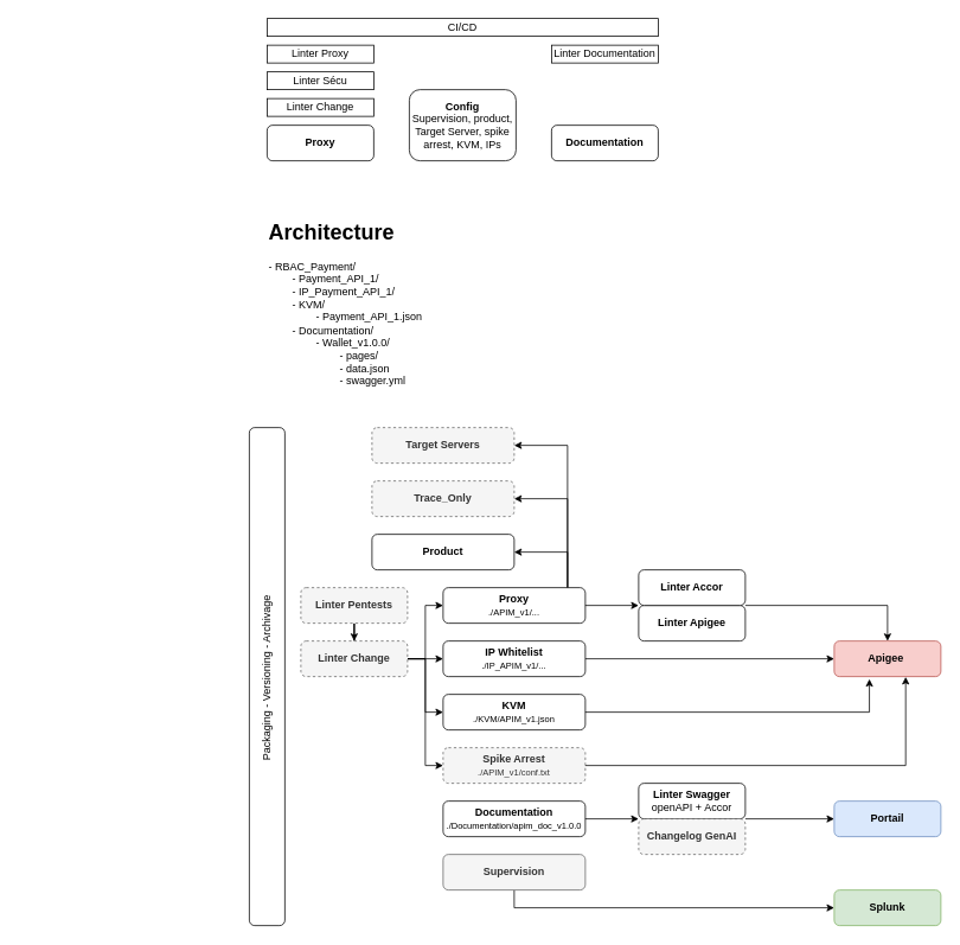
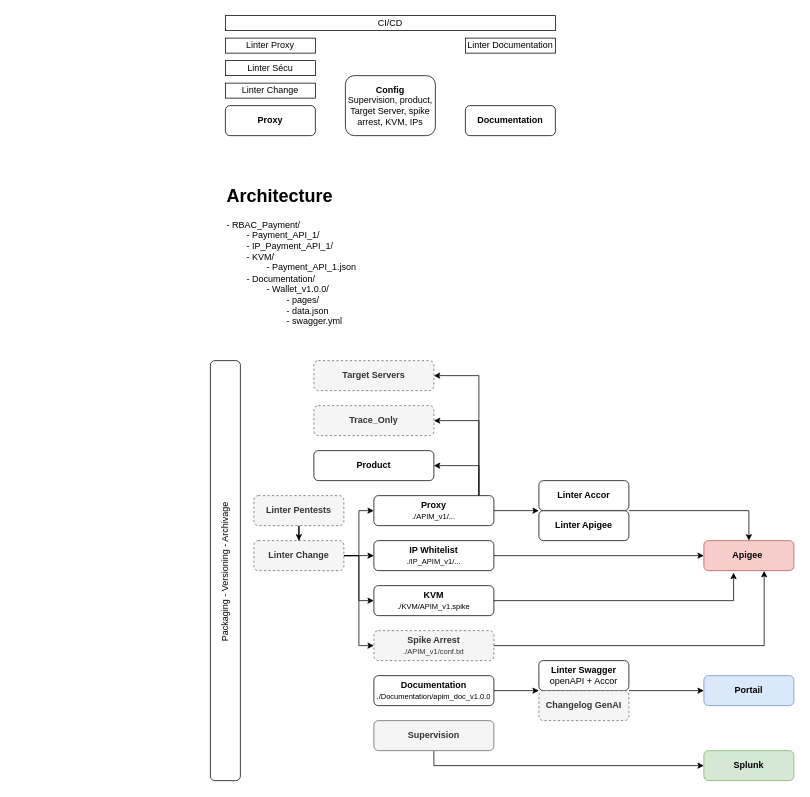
  <mxCell id="0" />
  <mxCell id="1" parent="0" />
  <mxCell id="2" value="&lt;b&gt;Proxy&lt;/b&gt;" style="rounded=1;whiteSpace=wrap;html=1;" vertex="1" parent="1"><mxGeometry x="300" y="140" width="120" height="40" as="geometry" /></mxCell>
  <mxCell id="3" value="&lt;b&gt;Config&lt;/b&gt;&lt;div&gt;Supervision, product, Target Server, spike arrest, KVM, IPs&lt;/div&gt;" style="rounded=1;whiteSpace=wrap;html=1;" vertex="1" parent="1"><mxGeometry x="460" y="100" width="120" height="80" as="geometry" /></mxCell>
  <mxCell id="4" value="&lt;b&gt;Documentation&lt;/b&gt;" style="rounded=1;whiteSpace=wrap;html=1;" vertex="1" parent="1"><mxGeometry x="620" y="140" width="120" height="40" as="geometry" /></mxCell>
  <mxCell id="5" value="CI/CD" style="rounded=0;whiteSpace=wrap;html=1;" vertex="1" parent="1"><mxGeometry x="300" y="20" width="440" height="20" as="geometry" /></mxCell>
  <mxCell id="6" value="Linter Documentation" style="rounded=0;whiteSpace=wrap;html=1;" vertex="1" parent="1"><mxGeometry x="620" y="50" width="120" height="20" as="geometry" /></mxCell>
  <mxCell id="7" value="Linter Proxy" style="rounded=0;whiteSpace=wrap;html=1;" vertex="1" parent="1"><mxGeometry x="300" y="50" width="120" height="20" as="geometry" /></mxCell>
  <mxCell id="8" value="Linter Sécu" style="rounded=0;whiteSpace=wrap;html=1;" vertex="1" parent="1"><mxGeometry x="300" y="80" width="120" height="20" as="geometry" /></mxCell>
  <mxCell id="9" value="Linter Change" style="rounded=0;whiteSpace=wrap;html=1;" vertex="1" parent="1"><mxGeometry x="300" y="110" width="120" height="20" as="geometry" /></mxCell>
  <mxCell id="10" style="edgeStyle=orthogonalEdgeStyle;rounded=0;orthogonalLoop=1;jettySize=auto;html=1;entryX=1;entryY=0.5;entryDx=0;entryDy=0;" edge="1" parent="1" source="13" target="36"><mxGeometry relative="1" as="geometry"><Array as="points"><mxPoint x="638" y="560" /></Array></mxGeometry></mxCell>
  <mxCell id="11" style="edgeStyle=orthogonalEdgeStyle;rounded=0;orthogonalLoop=1;jettySize=auto;html=1;entryX=1;entryY=0.5;entryDx=0;entryDy=0;" edge="1" parent="1" source="13" target="35"><mxGeometry relative="1" as="geometry"><Array as="points"><mxPoint x="638" y="620" /></Array></mxGeometry></mxCell>
  <mxCell id="12" style="edgeStyle=orthogonalEdgeStyle;rounded=0;orthogonalLoop=1;jettySize=auto;html=1;entryX=1;entryY=0.5;entryDx=0;entryDy=0;" edge="1" parent="1" source="13" target="39"><mxGeometry relative="1" as="geometry"><Array as="points"><mxPoint x="638" y="500" /></Array></mxGeometry></mxCell>
  <mxCell id="13" value="&lt;b&gt;Proxy&lt;/b&gt;&lt;br&gt;&lt;font style=&quot;font-size: 10px;&quot;&gt;./APIM_v1/...&lt;/font&gt;" style="rounded=1;whiteSpace=wrap;html=1;" vertex="1" parent="1"><mxGeometry x="498" y="660" width="160" height="40" as="geometry" /></mxCell>
  <mxCell id="14" style="edgeStyle=orthogonalEdgeStyle;rounded=0;orthogonalLoop=1;jettySize=auto;html=1;" edge="1" parent="1" source="15" target="26"><mxGeometry relative="1" as="geometry" /></mxCell>
  <mxCell id="15" value="&lt;b&gt;IP Whitelist&lt;br&gt;&lt;/b&gt;&lt;font style=&quot;font-size: 10px;&quot;&gt;./IP_APIM_v1/...&lt;/font&gt;&lt;b&gt;&lt;/b&gt;" style="rounded=1;whiteSpace=wrap;html=1;" vertex="1" parent="1"><mxGeometry x="498" y="720" width="160" height="40" as="geometry" /></mxCell>
- <mxCell id="16" value="&lt;b&gt;KVM&lt;br&gt;&lt;/b&gt;&lt;font style=&quot;font-size: 10px;&quot;&gt;./KVM/APIM_v1.json&lt;/font&gt;" style="rounded=1;whiteSpace=wrap;html=1;" vertex="1" parent="1"><mxGeometry x="498" y="780" width="160" height="40" as="geometry" /></mxCell>
+ <mxCell id="16" value="&lt;b&gt;KVM&lt;br&gt;&lt;/b&gt;&lt;font style=&quot;font-size: 10px;&quot;&gt;./KVM/APIM_v1.spike&lt;/font&gt;" style="rounded=1;whiteSpace=wrap;html=1;" vertex="1" parent="1"><mxGeometry x="498" y="780" width="160" height="40" as="geometry" /></mxCell>
  <mxCell id="17" value="&lt;b&gt;Spike Arrest&lt;br&gt;&lt;/b&gt;&lt;font style=&quot;font-size: 10px;&quot;&gt;./APIM_v1/conf.txt&lt;/font&gt;" style="rounded=1;whiteSpace=wrap;html=1;dashed=1;fillColor=#f5f5f5;fontColor=#333333;strokeColor=#666666;" vertex="1" parent="1"><mxGeometry x="498" y="840" width="160" height="40" as="geometry" /></mxCell>
  <mxCell id="18" style="edgeStyle=orthogonalEdgeStyle;rounded=0;orthogonalLoop=1;jettySize=auto;html=1;entryX=0.5;entryY=0;entryDx=0;entryDy=0;" edge="1" parent="1" source="19" target="24"><mxGeometry relative="1" as="geometry" /></mxCell>
  <mxCell id="19" value="&lt;b&gt;Linter Pentests&lt;/b&gt;" style="rounded=1;whiteSpace=wrap;html=1;dashed=1;fillColor=#f5f5f5;fontColor=#333333;strokeColor=#666666;" vertex="1" parent="1"><mxGeometry x="338" y="660" width="120" height="40" as="geometry" /></mxCell>
  <mxCell id="20" style="edgeStyle=orthogonalEdgeStyle;rounded=0;orthogonalLoop=1;jettySize=auto;html=1;entryX=0;entryY=0.5;entryDx=0;entryDy=0;" edge="1" parent="1" source="24" target="13"><mxGeometry relative="1" as="geometry"><Array as="points"><mxPoint x="478" y="740" /><mxPoint x="478" y="680" /></Array></mxGeometry></mxCell>
  <mxCell id="21" style="edgeStyle=orthogonalEdgeStyle;rounded=0;orthogonalLoop=1;jettySize=auto;html=1;entryX=0;entryY=0.5;entryDx=0;entryDy=0;" edge="1" parent="1" source="24" target="15"><mxGeometry relative="1" as="geometry" /></mxCell>
  <mxCell id="22" style="edgeStyle=orthogonalEdgeStyle;rounded=0;orthogonalLoop=1;jettySize=auto;html=1;entryX=0;entryY=0.5;entryDx=0;entryDy=0;" edge="1" parent="1" source="24" target="16"><mxGeometry relative="1" as="geometry" /></mxCell>
  <mxCell id="23" style="edgeStyle=orthogonalEdgeStyle;rounded=0;orthogonalLoop=1;jettySize=auto;html=1;entryX=0;entryY=0.5;entryDx=0;entryDy=0;" edge="1" parent="1" source="24" target="17"><mxGeometry relative="1" as="geometry" /></mxCell>
  <mxCell id="24" value="&lt;b&gt;Linter Change&lt;/b&gt;" style="rounded=1;whiteSpace=wrap;html=1;dashed=1;fillColor=#f5f5f5;fontColor=#333333;strokeColor=#666666;" vertex="1" parent="1"><mxGeometry x="338" y="720" width="120" height="40" as="geometry" /></mxCell>
  <mxCell id="25" value="&lt;h1 style=&quot;margin-top: 0px;&quot;&gt;Architecture&lt;/h1&gt;&lt;p&gt;- RBAC_Payment/&lt;br&gt;&lt;span style=&quot;white-space: pre;&quot;&gt;&#09;&lt;/span&gt;- Payment_API_1/&lt;br&gt;&lt;span style=&quot;white-space: pre;&quot;&gt;&#09;&lt;/span&gt;- IP_Payment_API_1/&lt;br&gt;&lt;span style=&quot;white-space: pre;&quot;&gt;&#09;&lt;/span&gt;- KVM/&lt;br&gt;&lt;span style=&quot;white-space: pre;&quot;&gt;&#09;&lt;/span&gt;&lt;span style=&quot;white-space: pre;&quot;&gt;&#09;&lt;/span&gt;- Payment_API_1.json&lt;br&gt;&lt;span style=&quot;white-space: pre;&quot;&gt;&#09;&lt;/span&gt;- Documentation/&lt;br&gt;&lt;span style=&quot;white-space: pre;&quot;&gt;&#09;&lt;/span&gt;&lt;span style=&quot;white-space: pre;&quot;&gt;&#09;&lt;/span&gt;- Wallet_v1.0.0/&lt;br&gt;&lt;span style=&quot;white-space: pre;&quot;&gt;&#09;&lt;/span&gt;&lt;span style=&quot;white-space: pre;&quot;&gt;&#09;&lt;/span&gt;&lt;span style=&quot;white-space: pre;&quot;&gt;&#09;&lt;/span&gt;- pages/&lt;br&gt;&lt;span style=&quot;white-space: pre;&quot;&gt;&#09;&lt;/span&gt;&lt;span style=&quot;white-space: pre;&quot;&gt;&#09;&lt;/span&gt;&lt;span style=&quot;white-space: pre;&quot;&gt;&#09;&lt;/span&gt;- data.json&lt;br&gt;&lt;span style=&quot;white-space: pre;&quot;&gt;&#09;&lt;/span&gt;&lt;span style=&quot;white-space: pre;&quot;&gt;&#09;&lt;/span&gt;&lt;span style=&quot;white-space: pre;&quot;&gt;&#09;&lt;/span&gt;- swagger.yml&lt;br&gt;&lt;/p&gt;" style="text;html=1;whiteSpace=wrap;overflow=hidden;rounded=0;" vertex="1" parent="1"><mxGeometry x="300" y="240" width="310" height="220" as="geometry" /></mxCell>
  <mxCell id="26" value="&lt;b&gt;Apigee&amp;nbsp;&lt;/b&gt;" style="rounded=1;whiteSpace=wrap;html=1;fillColor=#f8cecc;strokeColor=#b85450;" vertex="1" parent="1"><mxGeometry x="938" y="720" width="120" height="40" as="geometry" /></mxCell>
  <mxCell id="27" value="&lt;b&gt;Portail&lt;/b&gt;" style="rounded=1;whiteSpace=wrap;html=1;fillColor=#dae8fc;strokeColor=#6c8ebf;" vertex="1" parent="1"><mxGeometry x="938" y="900" width="120" height="40" as="geometry" /></mxCell>
  <mxCell id="28" value="&lt;b&gt;Documentation&lt;br&gt;&lt;/b&gt;&lt;font style=&quot;font-size: 10px;&quot;&gt;./Documentation/apim_doc_v1.0.0&lt;/font&gt;" style="rounded=1;whiteSpace=wrap;html=1;" vertex="1" parent="1"><mxGeometry x="498" y="900" width="160" height="40" as="geometry" /></mxCell>
  <mxCell id="29" value="&lt;b&gt;Linter Apigee&lt;/b&gt;" style="rounded=1;whiteSpace=wrap;html=1;" vertex="1" parent="1"><mxGeometry x="718" y="680" width="120" height="40" as="geometry" /></mxCell>
  <mxCell id="30" value="&lt;b&gt;Linter Accor&lt;/b&gt;" style="rounded=1;whiteSpace=wrap;html=1;" vertex="1" parent="1"><mxGeometry x="718" y="640" width="120" height="40" as="geometry" /></mxCell>
  <mxCell id="31" style="edgeStyle=orthogonalEdgeStyle;rounded=0;orthogonalLoop=1;jettySize=auto;html=1;entryX=0.33;entryY=1.07;entryDx=0;entryDy=0;entryPerimeter=0;" edge="1" parent="1" source="16" target="26"><mxGeometry relative="1" as="geometry" /></mxCell>
  <mxCell id="32" style="edgeStyle=orthogonalEdgeStyle;rounded=0;orthogonalLoop=1;jettySize=auto;html=1;entryX=0.67;entryY=1.01;entryDx=0;entryDy=0;entryPerimeter=0;" edge="1" parent="1" source="17" target="26"><mxGeometry relative="1" as="geometry" /></mxCell>
  <mxCell id="33" value="&lt;b&gt;Linter Swagger&lt;/b&gt;&lt;br&gt;openAPI + Accor" style="rounded=1;whiteSpace=wrap;html=1;" vertex="1" parent="1"><mxGeometry x="718" y="880" width="120" height="40" as="geometry" /></mxCell>
  <mxCell id="34" value="&lt;b&gt;Changelog GenAI&lt;/b&gt;" style="rounded=1;whiteSpace=wrap;html=1;dashed=1;fillColor=#f5f5f5;fontColor=#333333;strokeColor=#666666;" vertex="1" parent="1"><mxGeometry x="718" y="920" width="120" height="40" as="geometry" /></mxCell>
  <mxCell id="35" value="&lt;b&gt;Product&lt;/b&gt;" style="rounded=1;whiteSpace=wrap;html=1;" vertex="1" parent="1"><mxGeometry x="418" y="600" width="160" height="40" as="geometry" /></mxCell>
  <mxCell id="36" value="&lt;b&gt;Trace_Only&lt;/b&gt;" style="rounded=1;whiteSpace=wrap;html=1;dashed=1;fillColor=#f5f5f5;fontColor=#333333;strokeColor=#666666;" vertex="1" parent="1"><mxGeometry x="418" y="540" width="160" height="40" as="geometry" /></mxCell>
  <mxCell id="37" style="edgeStyle=orthogonalEdgeStyle;rounded=0;orthogonalLoop=1;jettySize=auto;html=1;entryX=0;entryY=0.5;entryDx=0;entryDy=0;" edge="1" parent="1" source="38" target="40"><mxGeometry relative="1" as="geometry"><Array as="points"><mxPoint x="578" y="1020" /></Array></mxGeometry></mxCell>
  <mxCell id="38" value="&lt;b&gt;Supervision&lt;/b&gt;" style="rounded=1;whiteSpace=wrap;html=1;dashed=0;fillColor=#f5f5f5;fontColor=#333333;strokeColor=#666666;" vertex="1" parent="1"><mxGeometry x="498" y="960" width="160" height="40" as="geometry" /></mxCell>
  <mxCell id="39" value="&lt;b&gt;Target Servers&lt;/b&gt;" style="rounded=1;whiteSpace=wrap;html=1;dashed=1;fillColor=#f5f5f5;fontColor=#333333;strokeColor=#666666;" vertex="1" parent="1"><mxGeometry x="418" y="480" width="160" height="40" as="geometry" /></mxCell>
  <mxCell id="40" value="&lt;b&gt;Splunk&lt;/b&gt;" style="rounded=1;whiteSpace=wrap;html=1;fillColor=#d5e8d4;strokeColor=#82b366;" vertex="1" parent="1"><mxGeometry x="938" y="1000" width="120" height="40" as="geometry" /></mxCell>
  <mxCell id="41" value="" style="endArrow=classic;html=1;rounded=0;exitX=1;exitY=0.5;exitDx=0;exitDy=0;entryX=0;entryY=0;entryDx=0;entryDy=0;" edge="1" parent="1" source="13" target="29"><mxGeometry width="50" height="50" relative="1" as="geometry"><mxPoint x="818" y="780" as="sourcePoint" /><mxPoint x="868" y="730" as="targetPoint" /><Array as="points" /></mxGeometry></mxCell>
  <mxCell id="42" value="" style="endArrow=classic;html=1;rounded=0;exitX=1;exitY=0;exitDx=0;exitDy=0;entryX=0.5;entryY=0;entryDx=0;entryDy=0;" edge="1" parent="1" source="29" target="26"><mxGeometry width="50" height="50" relative="1" as="geometry"><mxPoint x="818" y="780" as="sourcePoint" /><mxPoint x="868" y="730" as="targetPoint" /><Array as="points"><mxPoint x="998" y="680" /></Array></mxGeometry></mxCell>
  <mxCell id="43" value="" style="endArrow=classic;html=1;rounded=0;exitX=1;exitY=0.5;exitDx=0;exitDy=0;entryX=0;entryY=1;entryDx=0;entryDy=0;" edge="1" parent="1" source="28" target="33"><mxGeometry width="50" height="50" relative="1" as="geometry"><mxPoint x="828" y="930" as="sourcePoint" /><mxPoint x="878" y="880" as="targetPoint" /></mxGeometry></mxCell>
  <mxCell id="44" value="" style="endArrow=classic;html=1;rounded=0;exitX=1;exitY=0;exitDx=0;exitDy=0;entryX=0;entryY=0.5;entryDx=0;entryDy=0;" edge="1" parent="1" source="34" target="27"><mxGeometry width="50" height="50" relative="1" as="geometry"><mxPoint x="828" y="930" as="sourcePoint" /><mxPoint x="878" y="880" as="targetPoint" /></mxGeometry></mxCell>
  <mxCell id="45" value="Packaging - Versioning - Archivage&amp;nbsp;" style="rounded=1;whiteSpace=wrap;html=1;rotation=-90;" vertex="1" parent="1"><mxGeometry x="20" y="740" width="560" height="40" as="geometry" /></mxCell>
